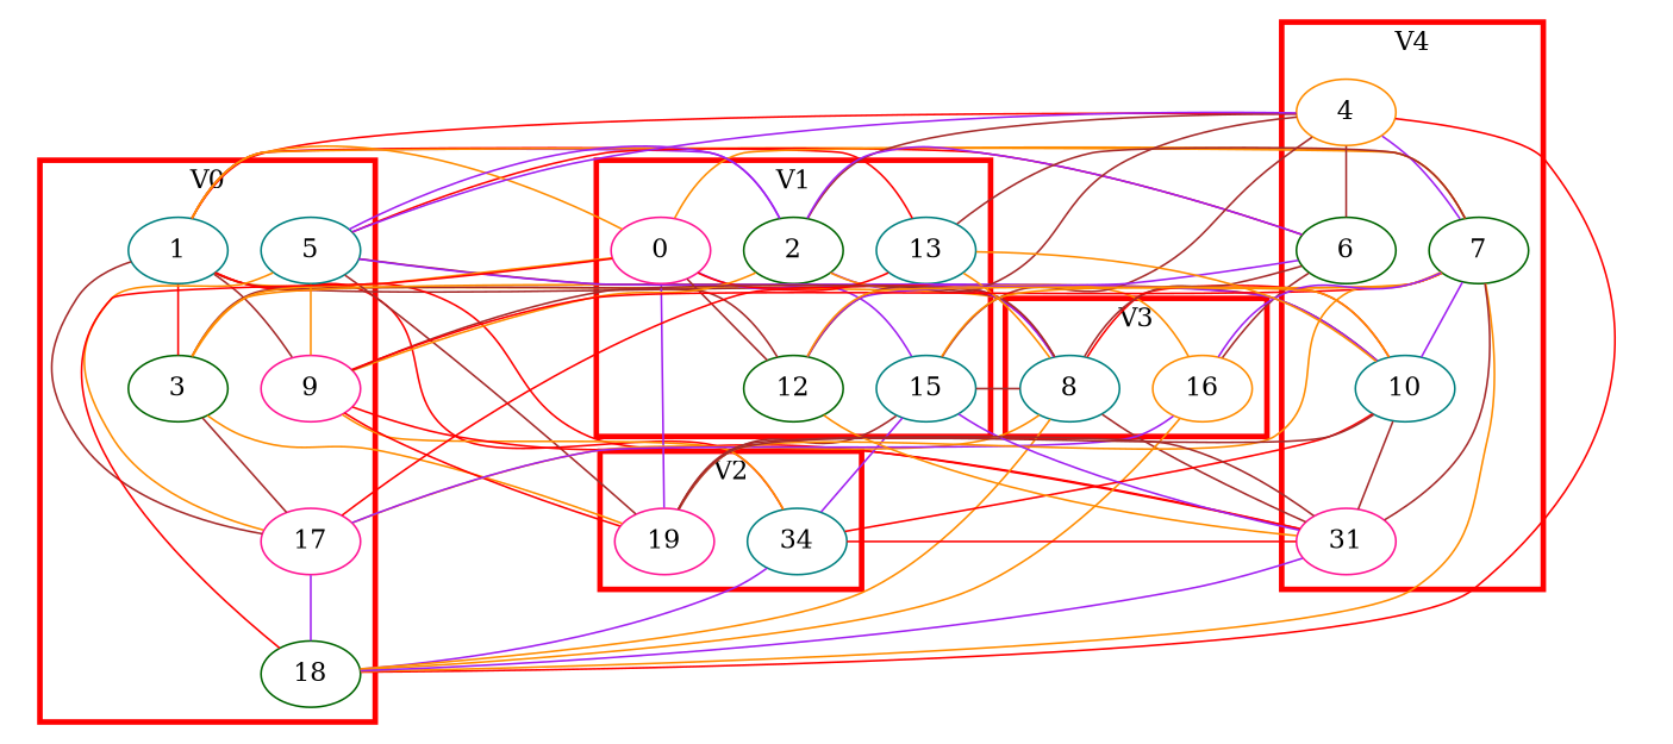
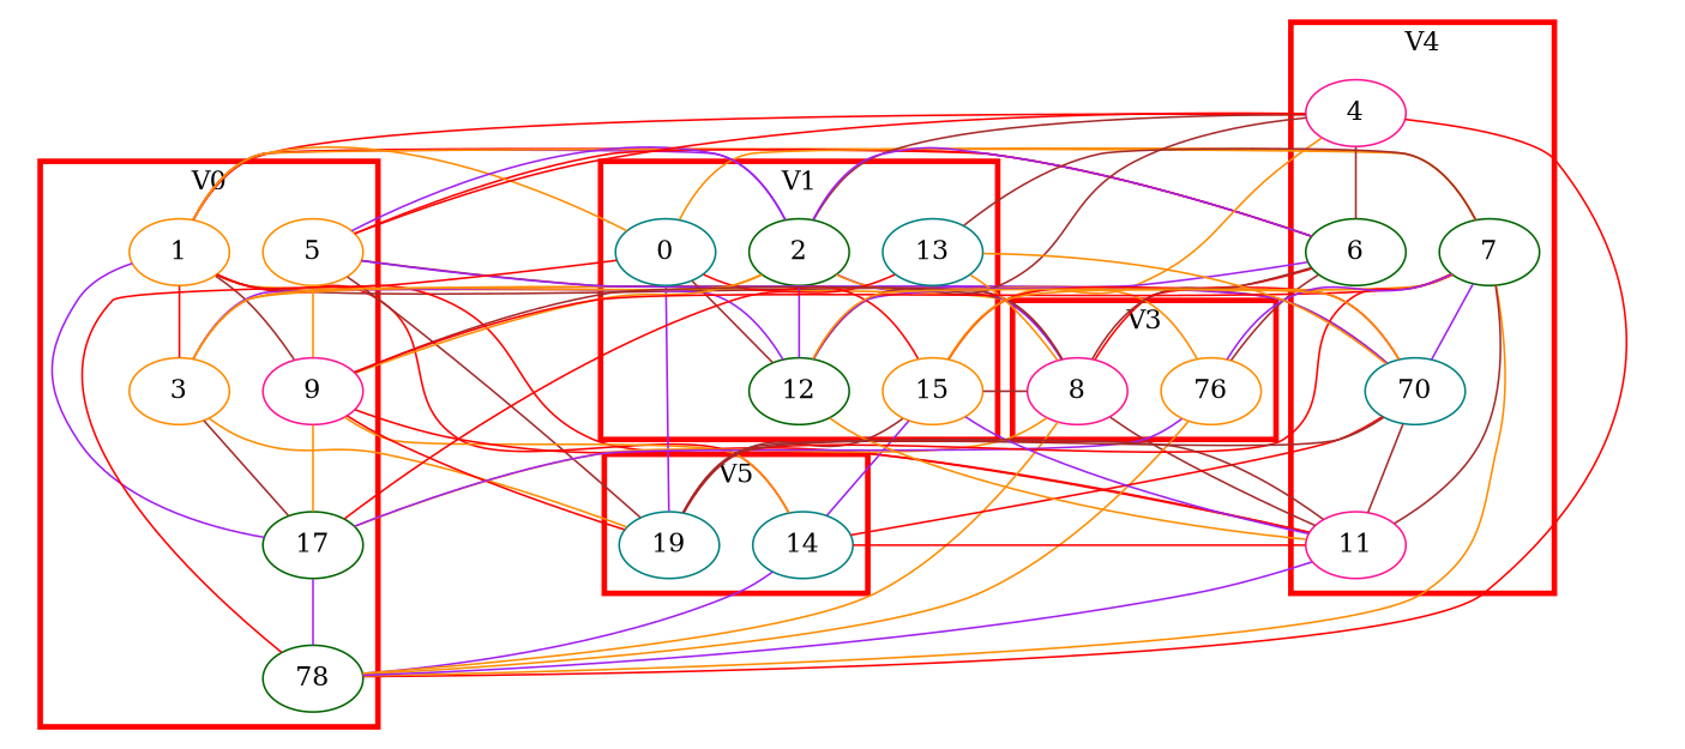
  graph {
    node [color=teal]
    edge [color=brown]
-   1
-   3 [color=darkgreen]
-   5
+   1 [color=darkorange]
+   3 [color=darkorange]
+   5 [color=darkorange]
    9 [color=deeppink]
-   17 [color=deeppink]
-   18 [color=darkgreen]
-   0 [color=deeppink]
+   17 [color=darkgreen]
+   18 [color=darkgreen label=78]
+   0
    2 [color=darkgreen]
    12 [color=darkgreen]
    13
-   15
-   14 [label=34]
-   19 [color=deeppink]
-   8
-   16 [color=darkorange]
-   4 [color=darkorange]
+   15 [color=darkorange]
+   14
+   19
+   8 [color=deeppink]
+   16 [color=darkorange label=76]
+   4 [color=deeppink]
    6 [color=darkgreen]
    7 [color=darkgreen]
-   10
-   11 [color=deeppink label=31]
+   10 [label=70]
+   11 [color=deeppink]
    subgraph cluster_1 {
      color=red
      label=V0
      penwidth=3
      1
      3
      5
      9
      17
      18
    }
    subgraph cluster_2 {
      color=red
      label=V1
      penwidth=3
      0
      2
      12
      13
      15
    }
    subgraph cluster_3 {
      color=red
-     label=V2
+     label=V5
      penwidth=3
      14
      19
    }
    subgraph cluster_4 {
      color=red
      label=V3
      penwidth=3
      8
      16
    }
    subgraph cluster_5 {
      color=red
      label=V4
      penwidth=3
      4
      6
      7
      10
      11
    }
    1 -- 3 [color=red]
    1 -- 9
-   1 -- 17
+   1 -- 17 [color=purple]
    1 -- 2 [color=purple]
    1 -- 14 [color=red]
    1 -- 8 [color=darkorange]
    1 -- 4 [color=red]
-   1 -- 13 [color=red]
+   1 -- 6 [color=red]
    1 -- 7 [color=darkorange]
    1 -- 10
    1 -- 11 [color=red]
    3 -- 17
-   3 -- 12
+   3 -- 12 [color=purple]
    3 -- 19 [color=darkorange]
    3 -- 7 [color=darkorange]
    5 -- 9 [color=darkorange]
-   5 -- 17 [color=darkorange]
+   9 -- 17 [color=darkorange]
    5 -- 19
    5 -- 8
    5 -- 6 [color=red]
    5 -- 10 [color=purple]
    9 -- 14 [color=darkorange]
    9 -- 19 [color=red]
    9 -- 11 [color=red]
    17 -- 18 [color=purple]
    0 -- 1 [color=darkorange]
    0 -- 18 [color=red]
    0 -- 12
-   0 -- 15 [color=purple]
+   0 -- 15 [color=red]
    0 -- 19 [color=purple]
-   0 -- 8 [color=red]
    0 -- 7 [color=darkorange]
-   0 -- 3 [color=darkorange]
+   2 -- 3 [color=darkorange]
    2 -- 5 [color=purple]
    2 -- 9 [color=darkorange]
+   2 -- 12 [color=purple]
    2 -- 8 [color=purple]
    2 -- 16 [color=darkorange]
    2 -- 4
    2 -- 6 [color=purple]
    13 -- 17 [color=red]
    15 -- 19
    14 -- 18 [color=purple]
    14 -- 15 [color=purple]
    8 -- 9
    8 -- 17 [color=darkorange]
    8 -- 18 [color=darkorange]
    8 -- 13 [color=darkorange]
    8 -- 15
    8 -- 10 [color=red]
    8 -- 11
    16 -- 17 [color=purple]
    16 -- 18 [color=darkorange]
-   4 -- 5 [color=purple]
+   4 -- 5 [color=red]
    4 -- 18 [color=red]
    4 -- 12
-   4 -- 15
+   4 -- 15 [color=darkorange]
    4 -- 6
-   4 -- 7 [color=purple]
    6 -- 12 [color=purple]
+   6 -- 15 [color=red]
    6 -- 8
    6 -- 16
    7 -- 9 [color=red]
    7 -- 18 [color=darkorange]
    7 -- 13
    7 -- 15 [color=darkorange]
-   7 -- 19 [color=darkorange]
+   7 -- 19 [color=red]
    7 -- 16 [color=purple]
    7 -- 10 [color=purple]
    7 -- 11
    10 -- 12 [color=darkorange]
    10 -- 13 [color=darkorange]
    10 -- 14 [color=red]
    10 -- 19
    10 -- 11
    11 -- 18 [color=purple]
    11 -- 12 [color=darkorange]
    11 -- 15 [color=purple]
    11 -- 14 [color=red]
    11 -- 19
  }
